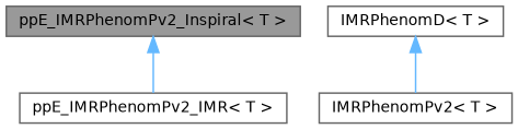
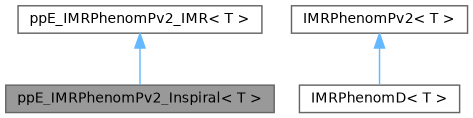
  digraph {
    node [color=gray40 fillcolor=white fontname=Helvetica fontsize=10 shape=box style=filled]
    edge [color=steelblue1 dir=back fontname=Helvetica fontsize=10 labelfontname=Helvetica labelfontsize=10 style=solid]
    n1 [fillcolor=grey60 fontcolor=black height=0.2 label="ppE_IMRPhenomPv2_Inspiral\< T \>" width=0.4]
    n2 [height=0.2 label="ppE_IMRPhenomPv2_IMR\< T \>" width=0.4]
    n3 [height=0.2 label="IMRPhenomPv2\< T \>" width=0.4]
    n4 [height=0.2 label="IMRPhenomD\< T \>" width=0.4]
-   n1 -> n2
-   n4 -> n3
+   n2 -> n1
+   n3 -> n4
  }
